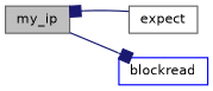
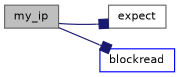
  digraph {
    rankdir=LR
    node [color=gray40 fillcolor=white fontname=Helvetica fontsize=10 shape=record style=filled]
    edge [arrowhead=box color=midnightblue fontname=Helvetica fontsize=10 labelfontname=Helvetica labelfontsize=10 style=solid]
    n1 [fillcolor=grey75 fontcolor=black height=0.2 label=my_ip width=0.4]
    n2 [height=0.2 label=expect width=0.4]
    n3 [color=blue height=0.2 label=blockread width=0.4]
-   n2 -> n1
+   n1 -> n2
    n1 -> n3
  }
